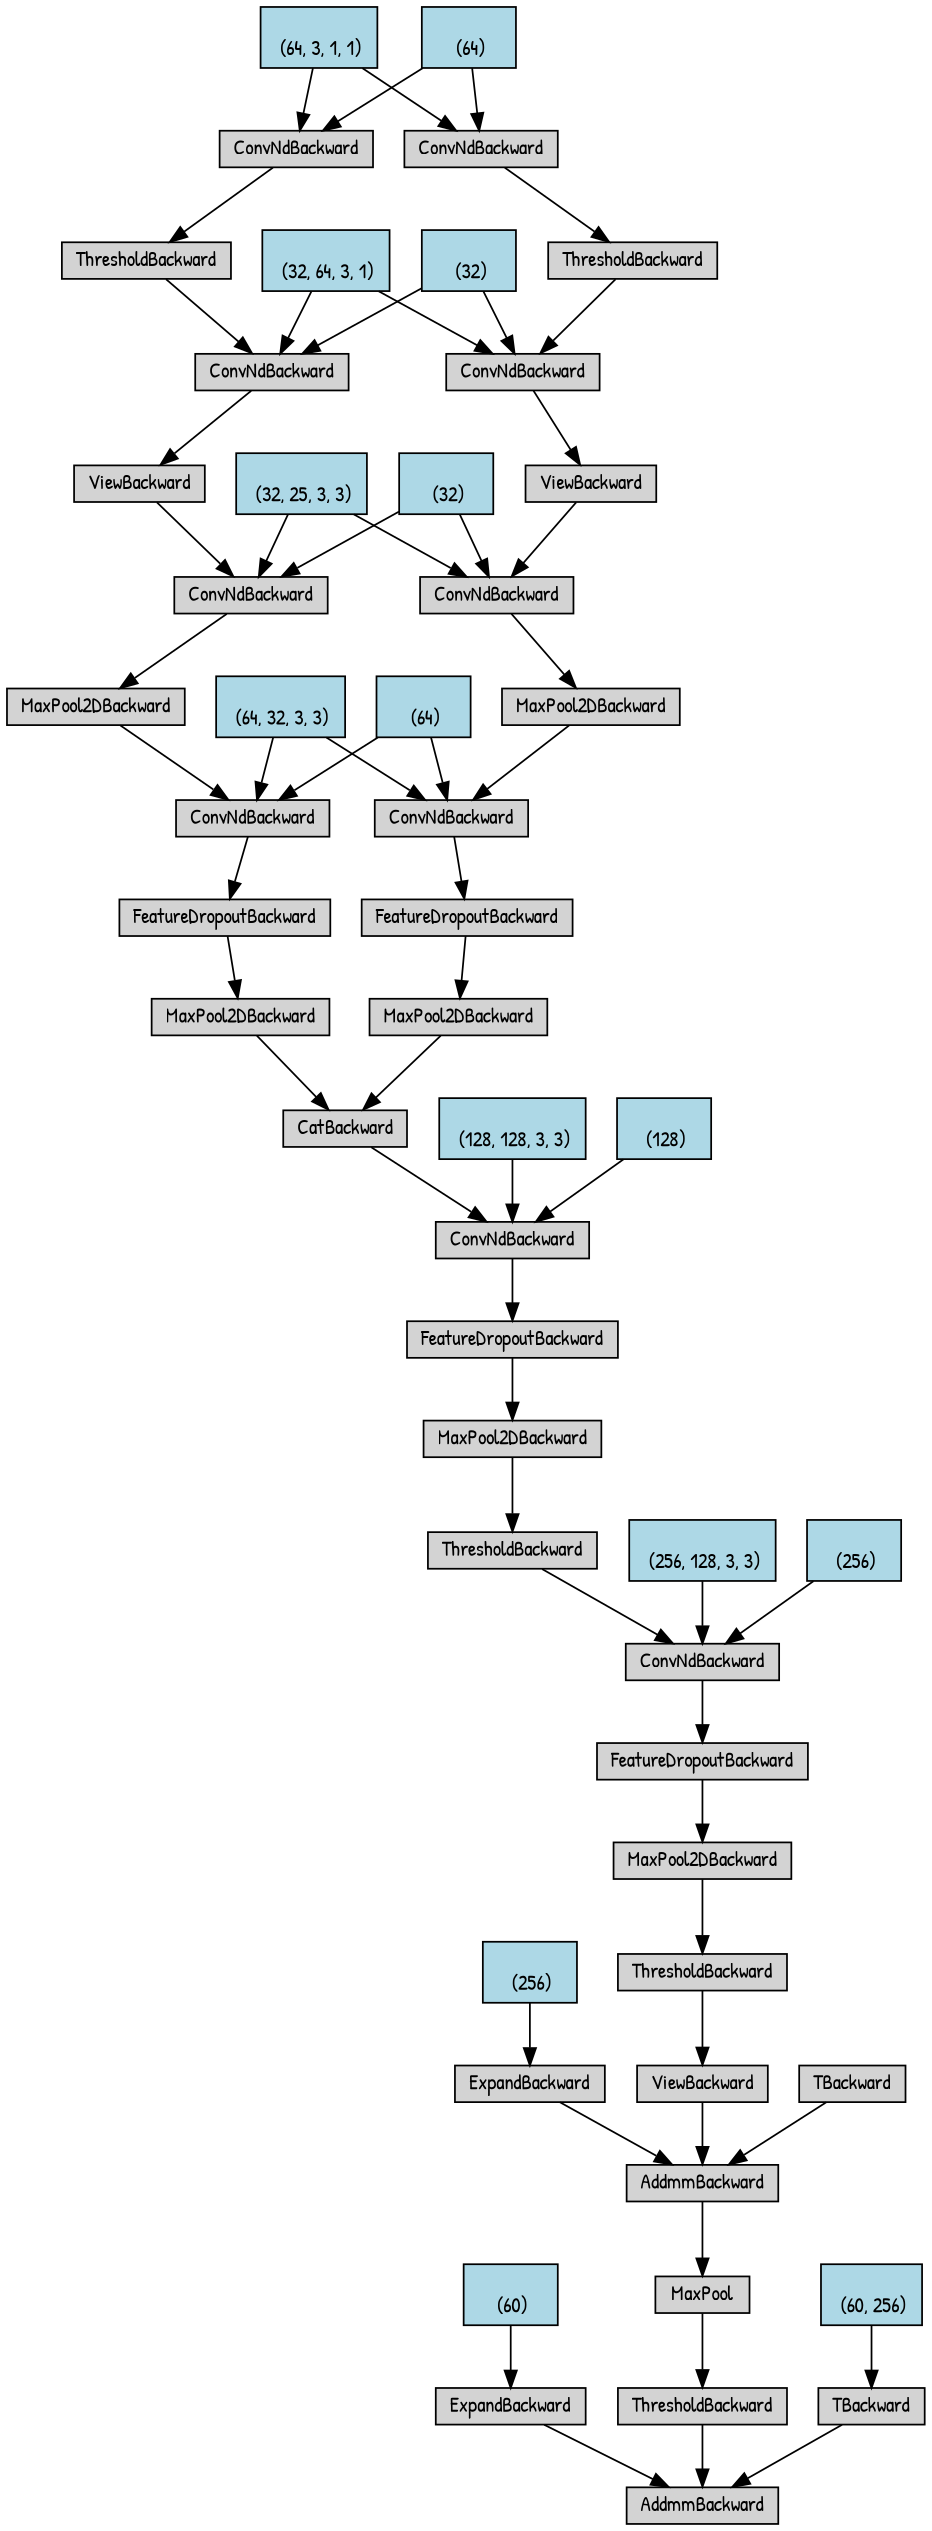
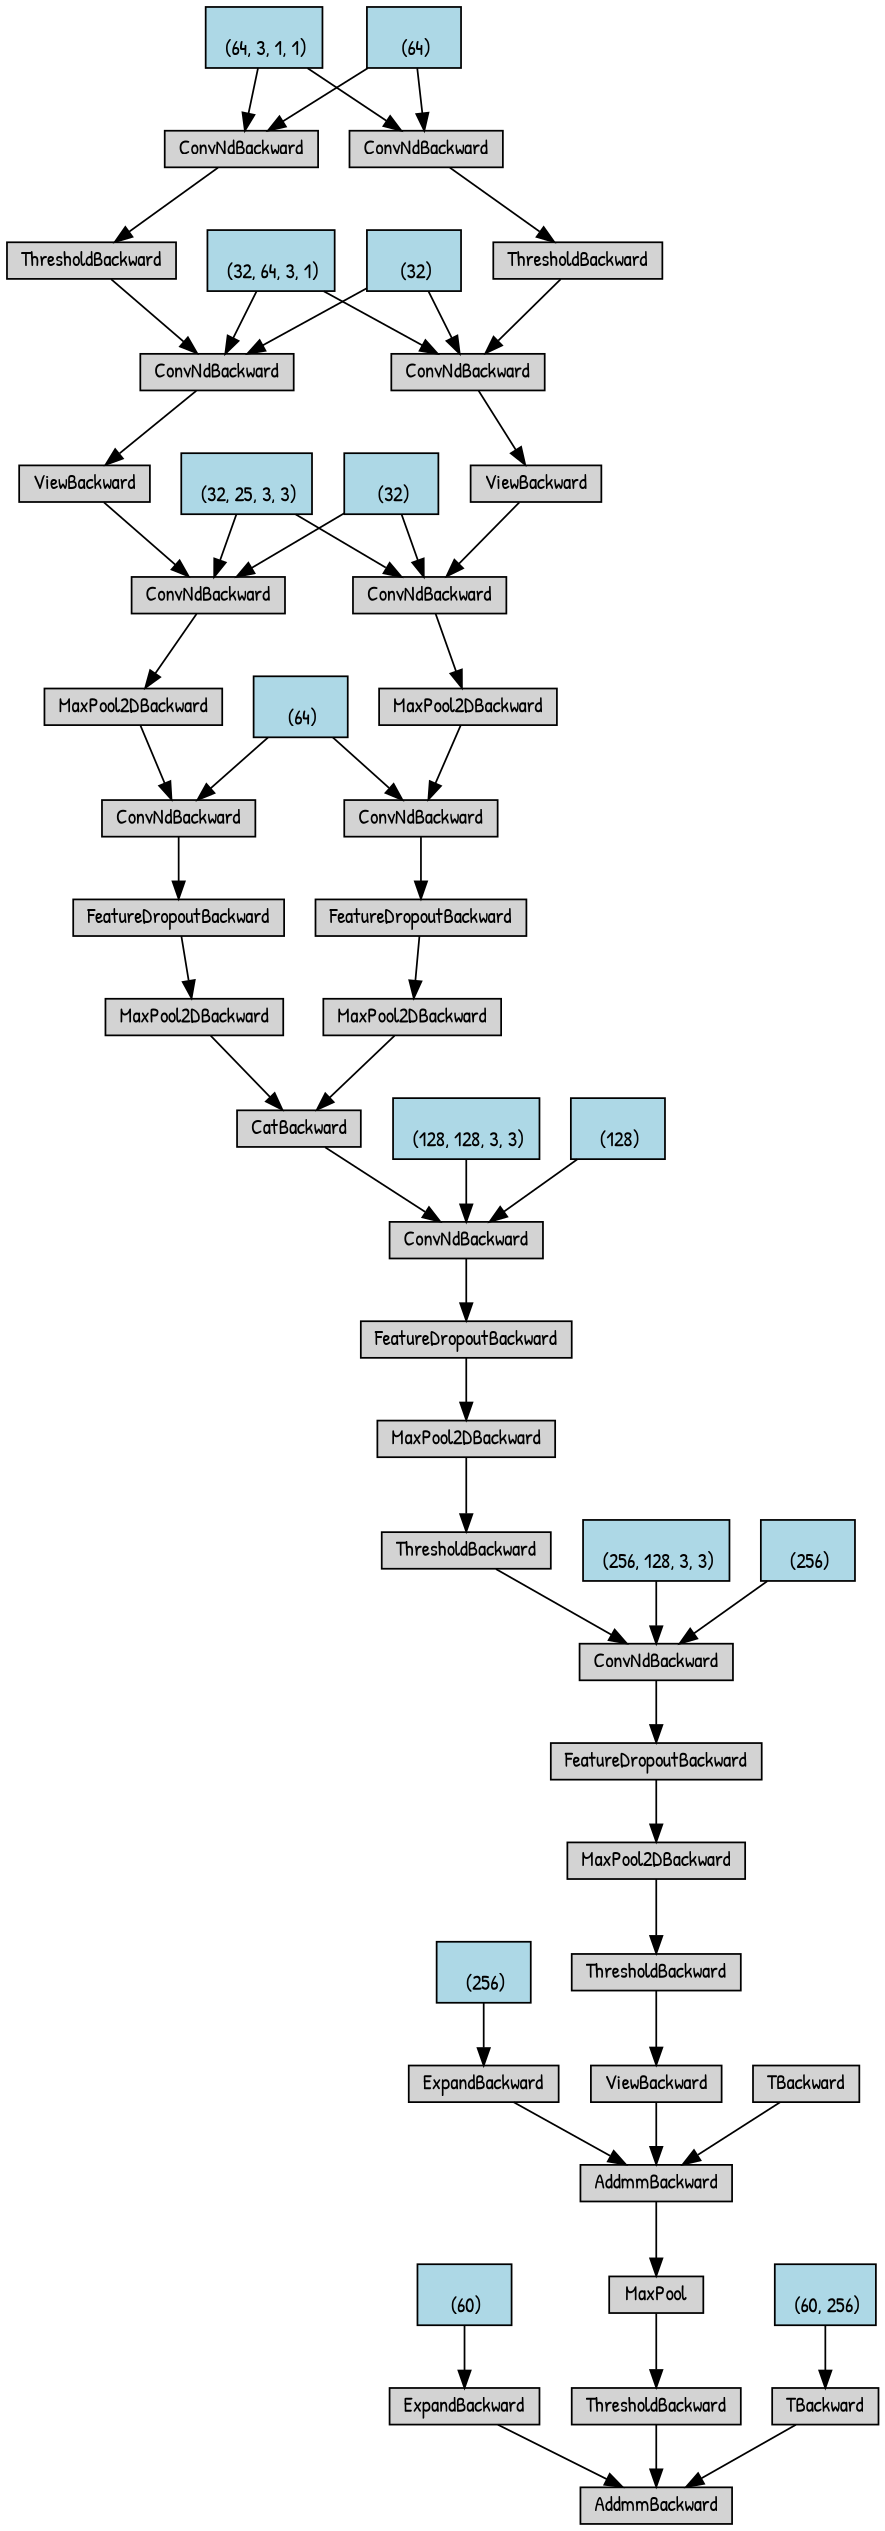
  digraph {
    fontname="Patrick Hand"
    node [align=left fontname="Patrick Hand" fontsize=12 ranksep=0.1 shape=box style=filled]
    edge [fontname="Patrick Hand"]
    n1 [height=0.2 label=AddmmBackward]
    n2 [height=0.2 label=ExpandBackward]
    n3 [fillcolor=lightblue height=0.2 label="\n (60)"]
    n4 [height=0.2 label=ThresholdBackward]
    n5 [height=0.2 label=MaxPool]
    n6 [height=0.2 label=AddmmBackward]
    n7 [height=0.2 label=ExpandBackward]
    n8 [fillcolor=lightblue height=0.2 label="\n (256)"]
    n9 [height=0.2 label=ViewBackward]
    n10 [height=0.2 label=ThresholdBackward]
    n11 [height=0.2 label=MaxPool2DBackward]
    n12 [height=0.2 label=FeatureDropoutBackward]
    n13 [height=0.2 label=ConvNdBackward]
    n14 [height=0.2 label=ThresholdBackward]
    n15 [height=0.2 label=MaxPool2DBackward]
    n16 [height=0.2 label=FeatureDropoutBackward]
    n17 [height=0.2 label=ConvNdBackward]
    n18 [height=0.2 label=CatBackward]
    n19 [height=0.2 label=MaxPool2DBackward]
    n20 [height=0.2 label=FeatureDropoutBackward]
    n21 [height=0.2 label=ConvNdBackward]
    n22 [height=0.2 label=MaxPool2DBackward]
    n23 [height=0.2 label=ConvNdBackward]
    n24 [height=0.2 label=ViewBackward]
    n25 [height=0.2 label=ConvNdBackward]
    n26 [height=0.2 label=ThresholdBackward]
    n27 [height=0.2 label=ConvNdBackward]
    n28 [fillcolor=lightblue height=0.2 label="\n (64, 3, 1, 1)"]
    n29 [height=0.2 label=ConvNdBackward]
    n30 [height=0.2 label=ThresholdBackward]
    n31 [fillcolor=lightblue height=0.2 label="\n (64)"]
    n32 [fillcolor=lightblue height=0.2 label="\n (32, 64, 3, 1)"]
    n33 [height=0.2 label=ConvNdBackward]
    n34 [height=0.2 label=ViewBackward]
    n35 [fillcolor=lightblue height=0.2 label="\n (32)"]
    n36 [fillcolor=lightblue height=0.2 label="\n (32, 25, 3, 3)"]
    n37 [height=0.2 label=ConvNdBackward]
    n38 [height=0.2 label=MaxPool2DBackward]
    n39 [fillcolor=lightblue height=0.2 label="\n (32)"]
-   n40 [fillcolor=lightblue height=0.2 label="\n (64, 32, 3, 3)"]
    n41 [height=0.2 label=ConvNdBackward]
    n42 [height=0.2 label=FeatureDropoutBackward]
    n43 [fillcolor=lightblue height=0.2 label="\n (64)"]
    n44 [height=0.2 label=MaxPool2DBackward]
    n45 [fillcolor=lightblue height=0.2 label="\n (128, 128, 3, 3)"]
    n46 [fillcolor=lightblue height=0.2 label="\n (128)"]
    n47 [fillcolor=lightblue height=0.2 label="\n (256, 128, 3, 3)"]
    n48 [fillcolor=lightblue height=0.2 label="\n (256)"]
    n49 [height=0.2 label=TBackward]
    n50 [height=0.2 label=TBackward]
    n51 [fillcolor=lightblue height=0.2 label="\n (60, 256)"]
    n2 -> n1
    n3 -> n2
    n4 -> n1
    n5 -> n4
    n6 -> n5
    n7 -> n6
    n8 -> n7
    n9 -> n6
    n10 -> n9
    n11 -> n10
    n12 -> n11
    n13 -> n12
    n14 -> n13
    n15 -> n14
    n16 -> n15
    n17 -> n16
    n18 -> n17
    n19 -> n18
    n20 -> n19
    n21 -> n20
    n22 -> n21
    n23 -> n22
    n24 -> n23
    n25 -> n24
    n26 -> n25
    n27 -> n26
    n28 -> n27
    n28 -> n29
    n29 -> n30
    n30 -> n33
    n31 -> n27
    n31 -> n29
    n32 -> n25
    n32 -> n33
    n33 -> n34
    n34 -> n37
    n35 -> n25
    n35 -> n33
    n36 -> n23
    n36 -> n37
    n37 -> n38
    n38 -> n41
    n39 -> n23
    n39 -> n37
-   n40 -> n21
-   n40 -> n41
    n41 -> n42
    n42 -> n44
    n43 -> n21
    n43 -> n41
    n44 -> n18
    n45 -> n17
    n46 -> n17
    n47 -> n13
    n48 -> n13
    n49 -> n6
    n50 -> n1
    n51 -> n50
  }
